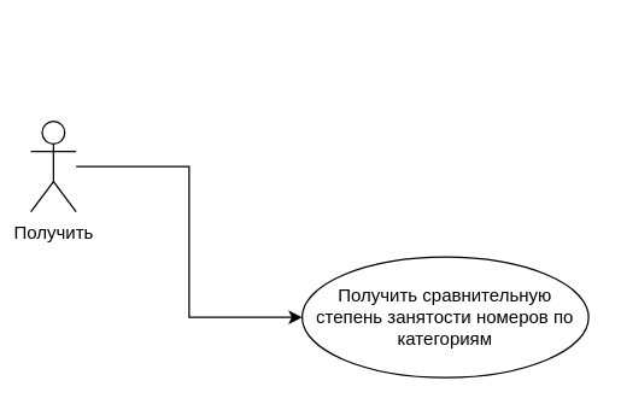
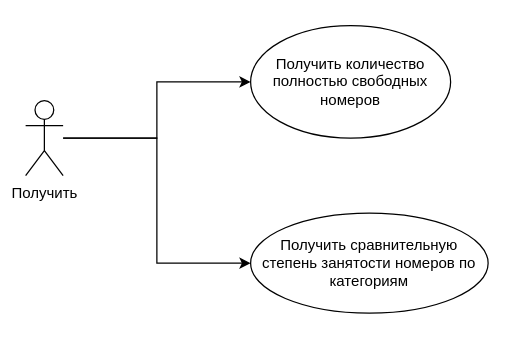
  <mxCell id="0" />
  <mxCell id="1" parent="0" />
+ <mxCell id="2" style="edgeStyle=orthogonalEdgeStyle;rounded=0;orthogonalLoop=1;jettySize=auto;html=1;entryX=0;entryY=0.5;entryDx=0;entryDy=0;" edge="1" parent="1" source="4" target="5"><mxGeometry relative="1" as="geometry" /></mxCell>
  <mxCell id="3" style="edgeStyle=orthogonalEdgeStyle;rounded=0;orthogonalLoop=1;jettySize=auto;html=1;entryX=0;entryY=0.5;entryDx=0;entryDy=0;" edge="1" parent="1" source="4" target="6"><mxGeometry relative="1" as="geometry" /></mxCell>
  <mxCell id="4" value="Получить" style="shape=umlActor;verticalLabelPosition=bottom;verticalAlign=top;html=1;outlineConnect=0;" vertex="1" parent="1"><mxGeometry x="20" y="80" width="30" height="60" as="geometry" /></mxCell>
+ <mxCell id="5" value="Получить количество полностью свободных номеров" style="ellipse;whiteSpace=wrap;html=1;" vertex="1" parent="1"><mxGeometry x="200" y="20" width="160" height="90" as="geometry" /></mxCell>
  <mxCell id="6" value="Получить сравнительную степень занятости номеров по категориям" style="ellipse;whiteSpace=wrap;html=1;" vertex="1" parent="1"><mxGeometry x="200" y="170" width="190" height="80" as="geometry" /></mxCell>
